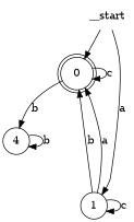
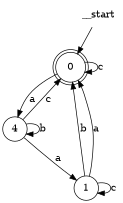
  digraph {
    node [shape=circle]
    __start [shape=none]
    n2 [label=0 shape=doublecircle]
    n3 [label=4]
    n4 [label=1]
    __start -> n2
    n2 -> n2 [label=c]
-   n2 -> n3 [label=b]
+   n2 -> n3 [label=a]
+   n3 -> n2 [label=c]
    n3 -> n3 [label=b]
-   __start -> n4 [label=a]
+   n3 -> n4 [label=a]
    n4 -> n2 [label=b]
    n4 -> n2 [label=a]
    n4 -> n4 [label=c]
  }
